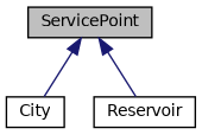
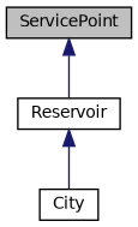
  digraph {
    node [color=black fillcolor=white fontname=Helvetica fontsize=10 shape=record style=filled]
    edge [color=midnightblue dir=back fontname=Helvetica fontsize=10 labelfontname=Helvetica labelfontsize=10 style=solid]
    n1 [fillcolor=grey75 fontcolor=black height=0.2 label=ServicePoint width=0.4]
    n2 [height=0.2 label=City width=0.4]
    n3 [height=0.2 label=Reservoir width=0.4]
-   n1 -> n2
+   n3 -> n2
    n1 -> n3
  }
